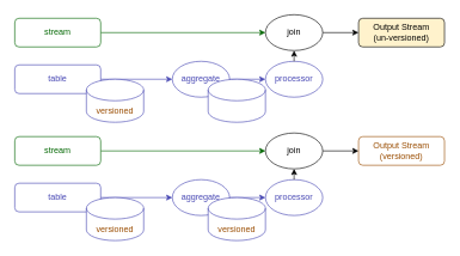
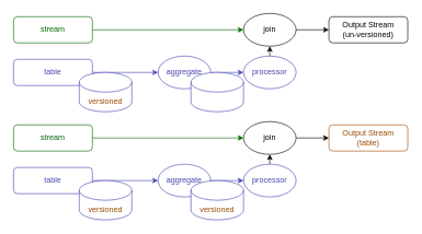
  <mxCell id="0" />
  <mxCell id="1" parent="0" />
  <mxCell id="2" style="edgeStyle=orthogonalEdgeStyle;rounded=0;orthogonalLoop=1;jettySize=auto;html=1;entryX=0;entryY=0.5;entryDx=0;entryDy=0;strokeColor=#006600;" parent="1" source="3" target="5" edge="1"><mxGeometry relative="1" as="geometry" /></mxCell>
  <mxCell id="3" value="&lt;div&gt;&lt;font&gt;stream&lt;/font&gt;&lt;/div&gt;" style="rounded=1;whiteSpace=wrap;html=1;strokeColor=#006600;fontColor=#006600;" parent="1" vertex="1"><mxGeometry x="20" y="25" width="120" height="40" as="geometry" /></mxCell>
  <mxCell id="4" style="edgeStyle=orthogonalEdgeStyle;rounded=0;orthogonalLoop=1;jettySize=auto;html=1;entryX=0;entryY=0.5;entryDx=0;entryDy=0;strokeColor=#000000;" parent="1" source="5" target="6" edge="1"><mxGeometry relative="1" as="geometry" /></mxCell>
  <mxCell id="5" value="join" style="ellipse;whiteSpace=wrap;html=1;strokeColor=#000000;" parent="1" vertex="1"><mxGeometry x="370" y="20" width="80" height="50" as="geometry" /></mxCell>
- <mxCell id="6" value="Output Stream&lt;div&gt;(un-versioned)&lt;/div&gt;" style="rounded=1;whiteSpace=wrap;html=1;strokeColor=#000000;fillColor=#fff2cc;" parent="1" vertex="1"><mxGeometry x="500" y="25" width="120" height="40" as="geometry" /></mxCell>
+ <mxCell id="6" value="Output Stream&lt;div&gt;(un-versioned)&lt;/div&gt;" style="rounded=1;whiteSpace=wrap;html=1;strokeColor=#000000;" parent="1" vertex="1"><mxGeometry x="500" y="25" width="120" height="40" as="geometry" /></mxCell>
  <mxCell id="7" style="edgeStyle=orthogonalEdgeStyle;rounded=0;orthogonalLoop=1;jettySize=auto;html=1;entryX=0;entryY=0.5;entryDx=0;entryDy=0;strokeColor=#4747B3;" parent="1" source="8" target="12" edge="1"><mxGeometry relative="1" as="geometry" /></mxCell>
  <mxCell id="8" value="&lt;div&gt;&lt;font color=&quot;#4747b3&quot;&gt;table&lt;/font&gt;&lt;/div&gt;" style="rounded=1;whiteSpace=wrap;html=1;strokeColor=#4747B3;fontColor=#006600;" parent="1" vertex="1"><mxGeometry x="20" y="90" width="120" height="40" as="geometry" /></mxCell>
  <mxCell id="9" value="" style="shape=cylinder3;whiteSpace=wrap;html=1;boundedLbl=1;backgroundOutline=1;size=15;strokeColor=#4747B3;" parent="1" vertex="1"><mxGeometry x="120" y="110" width="80" height="60" as="geometry" /></mxCell>
  <mxCell id="10" value="versioned" style="text;html=1;align=center;verticalAlign=middle;whiteSpace=wrap;rounded=0;fontColor=#994C00;" parent="1" vertex="1"><mxGeometry x="130" y="140" width="60" height="30" as="geometry" /></mxCell>
  <mxCell id="11" style="edgeStyle=orthogonalEdgeStyle;rounded=0;orthogonalLoop=1;jettySize=auto;html=1;entryX=0;entryY=0.5;entryDx=0;entryDy=0;fontColor=#4747B3;strokeColor=#4747B3;" parent="1" source="12" target="13" edge="1"><mxGeometry relative="1" as="geometry" /></mxCell>
  <mxCell id="12" value="aggregate" style="ellipse;whiteSpace=wrap;html=1;strokeColor=#4747B3;fontColor=#4747B3;" parent="1" vertex="1"><mxGeometry x="240" y="85" width="80" height="50" as="geometry" /></mxCell>
  <mxCell id="13" value="processor" style="ellipse;whiteSpace=wrap;html=1;strokeColor=#4747B3;fontColor=#4747B3;" parent="1" vertex="1"><mxGeometry x="370" y="85" width="80" height="50" as="geometry" /></mxCell>
  <mxCell id="14" value="" style="endArrow=classic;html=1;rounded=0;entryX=0.5;entryY=1;entryDx=0;entryDy=0;exitX=0.5;exitY=0;exitDx=0;exitDy=0;" parent="1" source="13" target="5" edge="1"><mxGeometry width="50" height="50" relative="1" as="geometry"><mxPoint x="410" y="175" as="sourcePoint" /><mxPoint x="430" y="415" as="targetPoint" /></mxGeometry></mxCell>
  <mxCell id="15" style="edgeStyle=orthogonalEdgeStyle;rounded=0;orthogonalLoop=1;jettySize=auto;html=1;entryX=0;entryY=0.5;entryDx=0;entryDy=0;strokeColor=#006600;" parent="1" source="16" target="18" edge="1"><mxGeometry relative="1" as="geometry" /></mxCell>
  <mxCell id="16" value="&lt;div&gt;&lt;font&gt;stream&lt;/font&gt;&lt;/div&gt;" style="rounded=1;whiteSpace=wrap;html=1;strokeColor=#006600;fontColor=#006600;" parent="1" vertex="1"><mxGeometry x="20" y="190" width="120" height="40" as="geometry" /></mxCell>
  <mxCell id="17" style="edgeStyle=orthogonalEdgeStyle;rounded=0;orthogonalLoop=1;jettySize=auto;html=1;entryX=0;entryY=0.5;entryDx=0;entryDy=0;strokeColor=#000000;" parent="1" source="18" target="19" edge="1"><mxGeometry relative="1" as="geometry" /></mxCell>
  <mxCell id="18" value="join" style="ellipse;whiteSpace=wrap;html=1;strokeColor=#000000;" parent="1" vertex="1"><mxGeometry x="370" y="185" width="80" height="50" as="geometry" /></mxCell>
- <mxCell id="19" value="&lt;font color=&quot;#994c00&quot;&gt;Output Stream&lt;/font&gt;&lt;div&gt;&lt;font color=&quot;#994c00&quot;&gt;(versioned)&lt;/font&gt;&lt;/div&gt;" style="rounded=1;whiteSpace=wrap;html=1;strokeColor=#994C00;" parent="1" vertex="1"><mxGeometry x="500" y="190" width="120" height="40" as="geometry" /></mxCell>
+ <mxCell id="19" value="&lt;font color=&quot;#994c00&quot;&gt;Output Stream&lt;/font&gt;&lt;div&gt;&lt;font color=&quot;#994c00&quot;&gt;(table)&lt;/font&gt;&lt;/div&gt;" style="rounded=1;whiteSpace=wrap;html=1;strokeColor=#994C00;" parent="1" vertex="1"><mxGeometry x="500" y="190" width="120" height="40" as="geometry" /></mxCell>
  <mxCell id="20" style="edgeStyle=orthogonalEdgeStyle;rounded=0;orthogonalLoop=1;jettySize=auto;html=1;entryX=0;entryY=0.5;entryDx=0;entryDy=0;strokeColor=#4747B3;" parent="1" source="21" target="25" edge="1"><mxGeometry relative="1" as="geometry" /></mxCell>
  <mxCell id="21" value="&lt;div&gt;&lt;font color=&quot;#4747b3&quot;&gt;table&lt;/font&gt;&lt;/div&gt;" style="rounded=1;whiteSpace=wrap;html=1;strokeColor=#4747B3;fontColor=#006600;" parent="1" vertex="1"><mxGeometry x="20" y="255" width="120" height="40" as="geometry" /></mxCell>
  <mxCell id="22" value="" style="shape=cylinder3;whiteSpace=wrap;html=1;boundedLbl=1;backgroundOutline=1;size=15;strokeColor=#4747B3;" parent="1" vertex="1"><mxGeometry x="120" y="275" width="80" height="60" as="geometry" /></mxCell>
  <mxCell id="23" value="versioned" style="text;html=1;align=center;verticalAlign=middle;whiteSpace=wrap;rounded=0;fontColor=#994C00;" parent="1" vertex="1"><mxGeometry x="130" y="305" width="60" height="30" as="geometry" /></mxCell>
  <mxCell id="24" style="edgeStyle=orthogonalEdgeStyle;rounded=0;orthogonalLoop=1;jettySize=auto;html=1;entryX=0;entryY=0.5;entryDx=0;entryDy=0;fontColor=#4747B3;strokeColor=#4747B3;" parent="1" source="25" target="26" edge="1"><mxGeometry relative="1" as="geometry" /></mxCell>
  <mxCell id="25" value="aggregate" style="ellipse;whiteSpace=wrap;html=1;strokeColor=#4747B3;fontColor=#4747B3;" parent="1" vertex="1"><mxGeometry x="240" y="250" width="80" height="50" as="geometry" /></mxCell>
  <mxCell id="26" value="processor" style="ellipse;whiteSpace=wrap;html=1;strokeColor=#4747B3;fontColor=#4747B3;" parent="1" vertex="1"><mxGeometry x="370" y="250" width="80" height="50" as="geometry" /></mxCell>
  <mxCell id="27" value="" style="endArrow=classic;html=1;rounded=0;entryX=0.5;entryY=1;entryDx=0;entryDy=0;exitX=0.5;exitY=0;exitDx=0;exitDy=0;" parent="1" source="26" target="18" edge="1"><mxGeometry width="50" height="50" relative="1" as="geometry"><mxPoint x="410" y="340" as="sourcePoint" /><mxPoint x="430" y="580" as="targetPoint" /></mxGeometry></mxCell>
  <mxCell id="28" value="" style="shape=cylinder3;whiteSpace=wrap;html=1;boundedLbl=1;backgroundOutline=1;size=15;strokeColor=#4747B3;" parent="1" vertex="1"><mxGeometry x="290" y="275" width="80" height="60" as="geometry" /></mxCell>
  <mxCell id="29" value="versioned" style="text;html=1;align=center;verticalAlign=middle;whiteSpace=wrap;rounded=0;fontColor=#994C00;" parent="1" vertex="1"><mxGeometry x="300" y="305" width="60" height="30" as="geometry" /></mxCell>
  <mxCell id="30" value="" style="shape=cylinder3;whiteSpace=wrap;html=1;boundedLbl=1;backgroundOutline=1;size=15;strokeColor=#4747B3;" vertex="1" parent="1"><mxGeometry x="290" y="110" width="80" height="60" as="geometry" /></mxCell>
